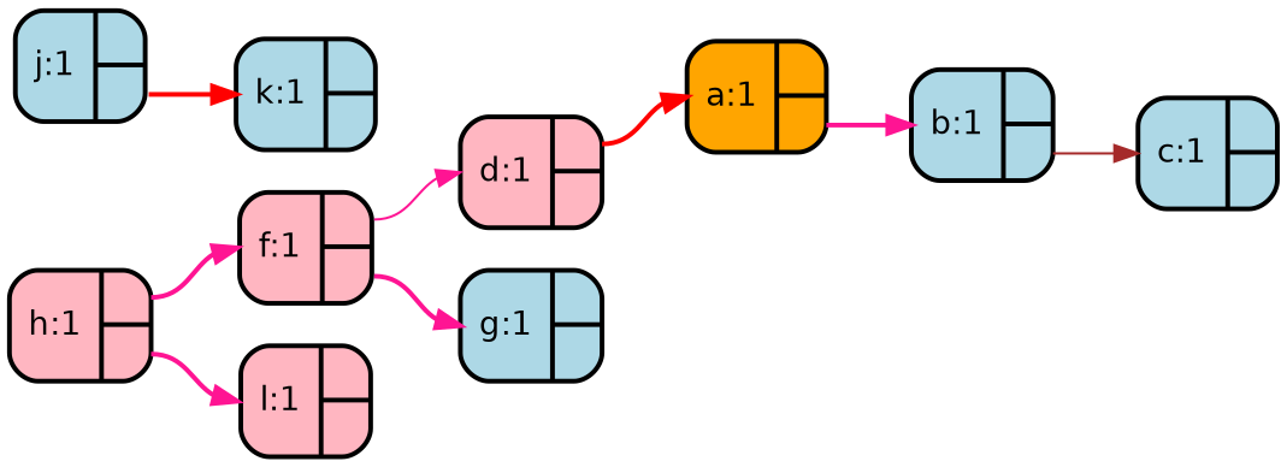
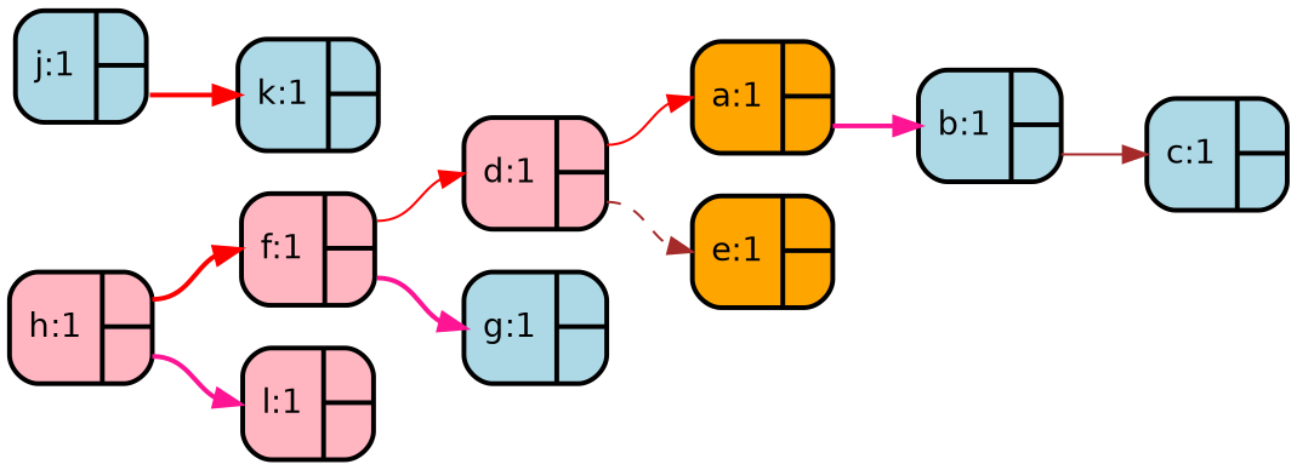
  digraph {
    fontname="DejaVu Sans"
    rankdir=LR
    node [color=black fillcolor=lightblue fontname="DejaVu Sans" penwidth=2 shape=Mrecord style=filled]
    edge [color=deeppink fontname="DejaVu Sans" headport=f0 style=bold tailport=f2]
    n1 [fillcolor=lightpink label="{<f0>h:1|{<f1>|<f2>}}"]
    n2 [fillcolor=lightpink label="{<f0>f:1|{<f1>|<f2>}}"]
    n3 [fillcolor=lightpink label="{<f0>l:1|{<f1>|<f2>}}"]
    n4 [fillcolor=lightpink label="{<f0>d:1|{<f1>|<f2>}}"]
    n5 [label="{<f0>g:1|{<f1>|<f2>}}"]
    n6 [fillcolor=orange label="{<f0>a:1|{<f1>|<f2>}}"]
+   n7 [fillcolor=orange label="{<f0>e:1|{<f1>|<f2>}}"]
    n8 [label="{<f0>b:1|{<f1>|<f2>}}"]
    n9 [label="{<f0>c:1|{<f1>|<f2>}}"]
    n10 [label="{<f0>j:1|{<f1>|<f2>}}"]
    n11 [label="{<f0>k:1|{<f1>|<f2>}}"]
-   n1 -> n2 [tailport=f1]
+   n1 -> n2 [color=red tailport=f1]
    n1 -> n3
-   n2 -> n4 [style=solid tailport=f1]
+   n2 -> n4 [color=red style=solid tailport=f1]
    n2 -> n5
-   n4 -> n6 [color=red tailport=f1]
+   n4 -> n6 [color=red style=solid tailport=f1]
+   n4 -> n7 [color=brown style=dashed]
    n6 -> n8
    n8 -> n9 [color=brown style=solid]
    n10 -> n11 [color=red]
  }
